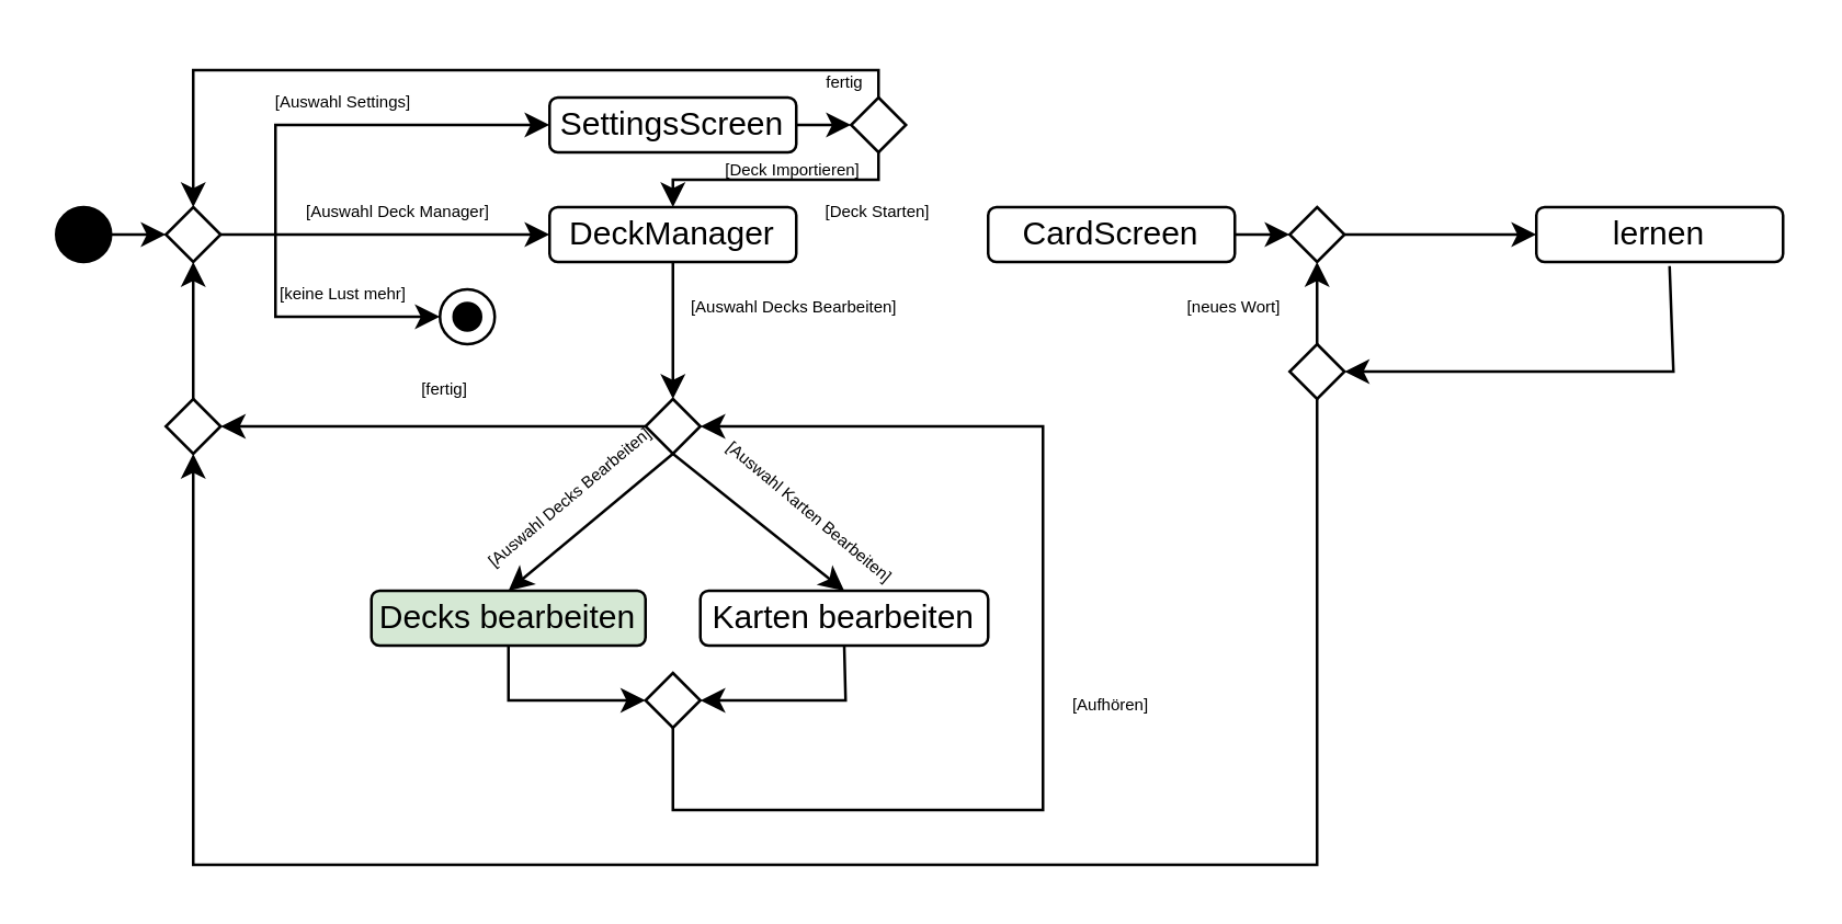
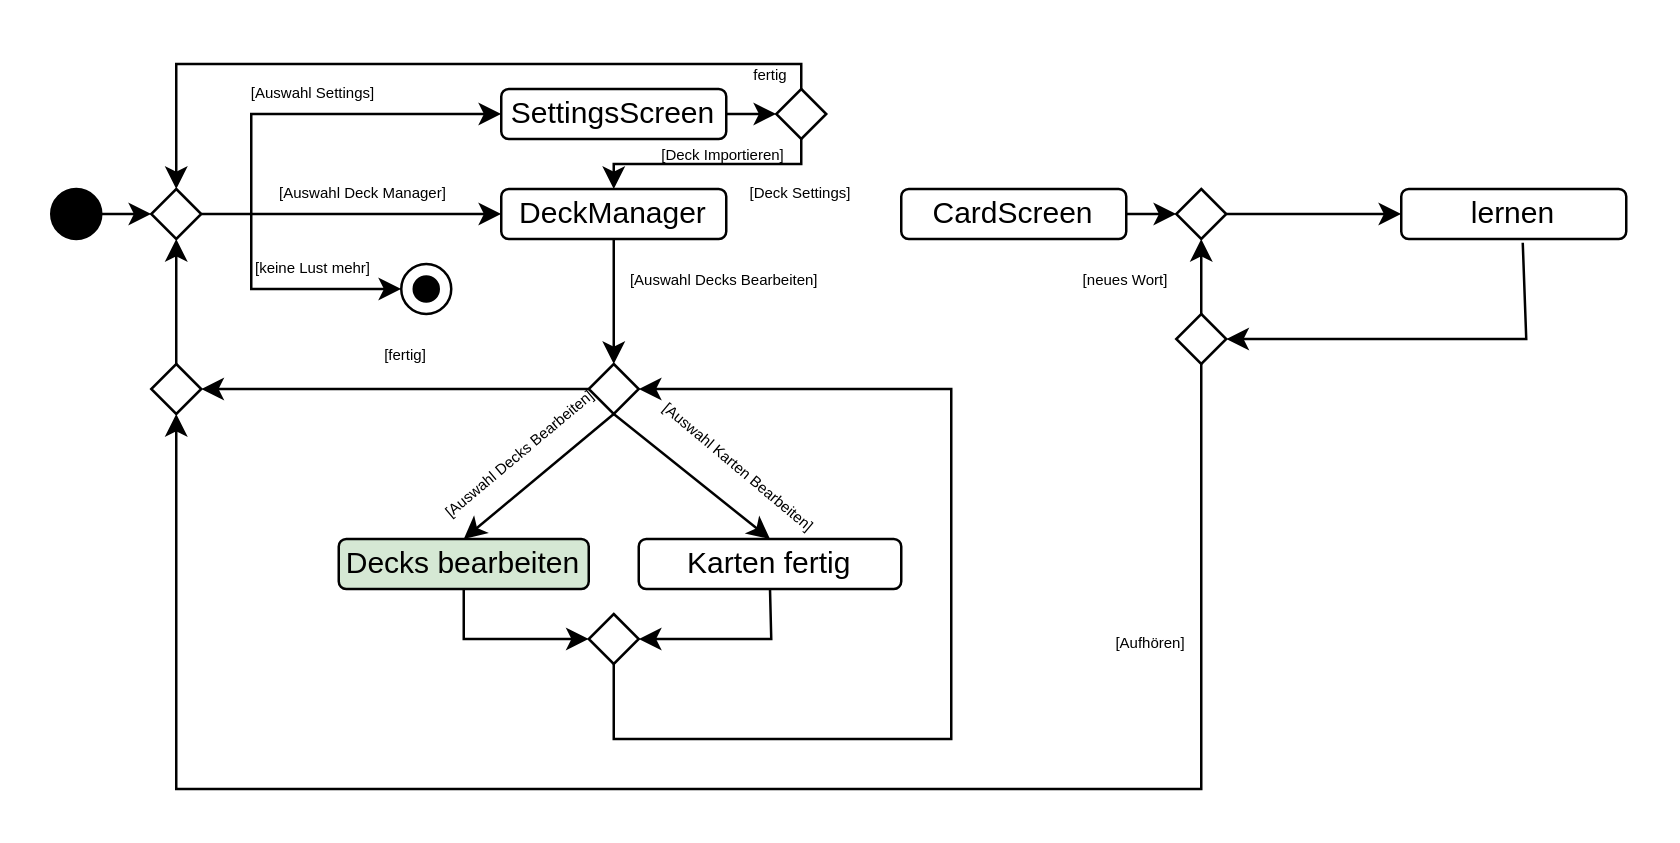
  <mxCell id="0" />
  <mxCell id="1" parent="0" />
  <mxCell id="2" value="" style="ellipse;whiteSpace=wrap;html=1;aspect=fixed;fillColor=#000000;" vertex="1" parent="1"><mxGeometry x="20" y="75" width="20" height="20" as="geometry" /></mxCell>
  <mxCell id="3" value="" style="endArrow=classic;html=1;rounded=0;exitX=1;exitY=0.5;exitDx=0;exitDy=0;entryX=0;entryY=0.5;entryDx=0;entryDy=0;" edge="1" parent="1" source="2" target="4"><mxGeometry width="50" height="50" relative="1" as="geometry"><mxPoint x="330" y="175" as="sourcePoint" /><mxPoint x="60" y="65" as="targetPoint" /></mxGeometry></mxCell>
  <mxCell id="4" value="" style="rhombus;whiteSpace=wrap;html=1;" vertex="1" parent="1"><mxGeometry x="60" y="75" width="20" height="20" as="geometry" /></mxCell>
  <mxCell id="5" value="SettingsScreen" style="rounded=1;whiteSpace=wrap;html=1;" vertex="1" parent="1"><mxGeometry x="200" y="35" width="90" height="20" as="geometry" /></mxCell>
  <mxCell id="6" value="" style="endArrow=none;html=1;rounded=0;exitX=1;exitY=0.5;exitDx=0;exitDy=0;" edge="1" parent="1" source="4"><mxGeometry width="50" height="50" relative="1" as="geometry"><mxPoint x="240" y="155" as="sourcePoint" /><mxPoint x="100" y="85" as="targetPoint" /></mxGeometry></mxCell>
  <mxCell id="7" value="" style="endArrow=classic;html=1;rounded=0;entryX=0;entryY=0.5;entryDx=0;entryDy=0;" edge="1" parent="1" target="5"><mxGeometry width="50" height="50" relative="1" as="geometry"><mxPoint x="100" y="85" as="sourcePoint" /><mxPoint x="290" y="105" as="targetPoint" /><Array as="points"><mxPoint x="100" y="45" /></Array></mxGeometry></mxCell>
  <mxCell id="8" value="DeckManager" style="rounded=1;whiteSpace=wrap;html=1;" vertex="1" parent="1"><mxGeometry x="200" y="75" width="90" height="20" as="geometry" /></mxCell>
  <mxCell id="9" value="" style="endArrow=classic;html=1;rounded=0;entryX=0;entryY=0.5;entryDx=0;entryDy=0;" edge="1" parent="1" target="8"><mxGeometry width="50" height="50" relative="1" as="geometry"><mxPoint x="100" y="85" as="sourcePoint" /><mxPoint x="290" y="105" as="targetPoint" /></mxGeometry></mxCell>
  <mxCell id="10" value="" style="endArrow=classic;html=1;rounded=0;entryX=0;entryY=0.5;entryDx=0;entryDy=0;" edge="1" parent="1"><mxGeometry width="50" height="50" relative="1" as="geometry"><mxPoint x="100" y="85" as="sourcePoint" /><mxPoint x="160" y="115" as="targetPoint" /><Array as="points"><mxPoint x="100" y="115" /></Array></mxGeometry></mxCell>
  <mxCell id="11" value="&lt;font style=&quot;font-size: 6px;&quot;&gt;[keine Lust mehr]&lt;/font&gt;" style="text;html=1;align=center;verticalAlign=middle;whiteSpace=wrap;rounded=0;" vertex="1" parent="1"><mxGeometry x="95" y="90" width="60" height="30" as="geometry" /></mxCell>
  <mxCell id="12" value="" style="endArrow=classic;html=1;rounded=0;entryX=0.5;entryY=0;entryDx=0;entryDy=0;exitX=0.5;exitY=1;exitDx=0;exitDy=0;" edge="1" parent="1" source="37" target="8"><mxGeometry width="50" height="50" relative="1" as="geometry"><mxPoint x="110" y="95" as="sourcePoint" /><mxPoint x="170" y="55" as="targetPoint" /><Array as="points"><mxPoint x="320" y="65" /><mxPoint x="245" y="65" /></Array></mxGeometry></mxCell>
  <mxCell id="13" value="" style="endArrow=classic;html=1;rounded=0;exitX=0.5;exitY=0;exitDx=0;exitDy=0;entryX=0.5;entryY=0;entryDx=0;entryDy=0;" edge="1" parent="1" source="37" target="4"><mxGeometry width="50" height="50" relative="1" as="geometry"><mxPoint x="290" y="75" as="sourcePoint" /><mxPoint x="140" y="25" as="targetPoint" /><Array as="points"><mxPoint x="320" y="25" /><mxPoint x="300" y="25" /><mxPoint x="70" y="25" /></Array></mxGeometry></mxCell>
  <mxCell id="14" value="" style="endArrow=classic;html=1;rounded=0;entryX=0.5;entryY=0;entryDx=0;entryDy=0;exitX=0.5;exitY=1;exitDx=0;exitDy=0;" edge="1" parent="1" source="8" target="15"><mxGeometry width="50" height="50" relative="1" as="geometry"><mxPoint x="205" y="96" as="sourcePoint" /><mxPoint x="205" y="145" as="targetPoint" /><Array as="points" /></mxGeometry></mxCell>
  <mxCell id="15" value="" style="rhombus;whiteSpace=wrap;html=1;" vertex="1" parent="1"><mxGeometry x="235" y="145" width="20" height="20" as="geometry" /></mxCell>
  <mxCell id="16" value="Decks bearbeiten" style="rounded=1;whiteSpace=wrap;html=1;fillColor=#d5e8d4;" vertex="1" parent="1"><mxGeometry x="135" y="215" width="100" height="20" as="geometry" /></mxCell>
  <mxCell id="17" value="" style="endArrow=classic;html=1;rounded=0;exitX=0.5;exitY=1;exitDx=0;exitDy=0;entryX=0.5;entryY=0;entryDx=0;entryDy=0;" edge="1" parent="1" source="15" target="16"><mxGeometry width="50" height="50" relative="1" as="geometry"><mxPoint x="180" y="205" as="sourcePoint" /><mxPoint x="205" y="195" as="targetPoint" /></mxGeometry></mxCell>
  <mxCell id="18" value="" style="endArrow=classic;html=1;rounded=0;exitX=0.5;exitY=1;exitDx=0;exitDy=0;entryX=0.5;entryY=0;entryDx=0;entryDy=0;" edge="1" parent="1" source="15" target="19"><mxGeometry width="50" height="50" relative="1" as="geometry"><mxPoint x="200" y="215" as="sourcePoint" /><mxPoint x="290" y="195" as="targetPoint" /></mxGeometry></mxCell>
- <mxCell id="19" value="Karten bearbeiten" style="rounded=1;whiteSpace=wrap;html=1;" vertex="1" parent="1"><mxGeometry x="255" y="215" width="105" height="20" as="geometry" /></mxCell>
+ <mxCell id="19" value="Karten fertig" style="rounded=1;whiteSpace=wrap;html=1;" vertex="1" parent="1"><mxGeometry x="255" y="215" width="105" height="20" as="geometry" /></mxCell>
  <mxCell id="20" value="" style="ellipse;whiteSpace=wrap;html=1;aspect=fixed;" vertex="1" parent="1"><mxGeometry x="160" y="105" width="20" height="20" as="geometry" /></mxCell>
  <mxCell id="21" value="" style="ellipse;whiteSpace=wrap;html=1;aspect=fixed;strokeColor=default;fillColor=#000000;" vertex="1" parent="1"><mxGeometry x="165" y="110" width="10" height="10" as="geometry" /></mxCell>
  <mxCell id="22" value="&lt;font style=&quot;font-size: 6px; line-height: 80%;&quot;&gt;[Auswahl Settings]&lt;/font&gt;" style="text;html=1;align=center;verticalAlign=middle;whiteSpace=wrap;rounded=0;" vertex="1" parent="1"><mxGeometry x="95" y="25" width="60" height="20" as="geometry" /></mxCell>
  <mxCell id="23" value="&lt;font style=&quot;font-size: 6px; line-height: 80%;&quot;&gt;[Auswahl Deck Manager]&lt;/font&gt;" style="text;html=1;align=center;verticalAlign=middle;whiteSpace=wrap;rounded=0;" vertex="1" parent="1"><mxGeometry x="110" y="65" width="70" height="20" as="geometry" /></mxCell>
  <mxCell id="24" value="&lt;span style=&quot;font-size: 6px;&quot;&gt;[Deck Importieren]&lt;/span&gt;" style="text;html=1;align=center;verticalAlign=middle;whiteSpace=wrap;rounded=0;" vertex="1" parent="1"><mxGeometry x="258.75" y="45" width="60" height="30" as="geometry" /></mxCell>
  <mxCell id="25" value="&lt;font style=&quot;font-size: 6px;&quot;&gt;fertig&lt;/font&gt;" style="text;html=1;align=center;verticalAlign=middle;whiteSpace=wrap;rounded=0;" vertex="1" parent="1"><mxGeometry x="287.5" y="20" width="40" height="15" as="geometry" /></mxCell>
  <mxCell id="26" value="&lt;span style=&quot;font-size: 6px;&quot;&gt;[Auswahl Decks Bearbeiten]&lt;/span&gt;" style="text;html=1;align=center;verticalAlign=middle;whiteSpace=wrap;rounded=0;" vertex="1" parent="1"><mxGeometry x="247.5" y="95" width="82.5" height="30" as="geometry" /></mxCell>
  <mxCell id="27" value="&lt;span style=&quot;font-size: 6px;&quot;&gt;[fertig]&lt;/span&gt;" style="text;html=1;align=center;verticalAlign=middle;whiteSpace=wrap;rounded=0;" vertex="1" parent="1"><mxGeometry x="143.75" y="135" width="36.25" height="10" as="geometry" /></mxCell>
  <mxCell id="28" value="" style="endArrow=classic;html=1;rounded=0;exitX=0.5;exitY=1;exitDx=0;exitDy=0;entryX=1;entryY=0.5;entryDx=0;entryDy=0;" edge="1" parent="1" source="29" target="15"><mxGeometry width="50" height="50" relative="1" as="geometry"><mxPoint x="245" y="245" as="sourcePoint" /><mxPoint x="360" y="285" as="targetPoint" /><Array as="points"><mxPoint x="245" y="295" /><mxPoint x="380" y="295" /><mxPoint x="380" y="155" /></Array></mxGeometry></mxCell>
  <mxCell id="29" value="" style="rhombus;whiteSpace=wrap;html=1;" vertex="1" parent="1"><mxGeometry x="235" y="245" width="20" height="20" as="geometry" /></mxCell>
  <mxCell id="30" value="" style="endArrow=classic;html=1;rounded=0;entryX=0;entryY=0.5;entryDx=0;entryDy=0;exitX=0.5;exitY=1;exitDx=0;exitDy=0;" edge="1" parent="1" source="16" target="29"><mxGeometry width="50" height="50" relative="1" as="geometry"><mxPoint x="110" y="205" as="sourcePoint" /><mxPoint x="160" y="155" as="targetPoint" /><Array as="points"><mxPoint x="185" y="255" /></Array></mxGeometry></mxCell>
  <mxCell id="31" value="" style="endArrow=classic;html=1;rounded=0;entryX=1;entryY=0.5;entryDx=0;entryDy=0;exitX=0.5;exitY=1;exitDx=0;exitDy=0;" edge="1" parent="1" source="19" target="29"><mxGeometry width="50" height="50" relative="1" as="geometry"><mxPoint x="195" y="245" as="sourcePoint" /><mxPoint x="245" y="265" as="targetPoint" /><Array as="points"><mxPoint x="308" y="255" /></Array></mxGeometry></mxCell>
  <mxCell id="32" value="&lt;span style=&quot;font-size: 6px;&quot;&gt;[Auswahl Decks Bearbeiten]&lt;/span&gt;" style="text;html=1;align=center;verticalAlign=middle;whiteSpace=wrap;rounded=0;rotation=-40;" vertex="1" parent="1"><mxGeometry x="165" y="165" width="82.5" height="30" as="geometry" /></mxCell>
  <mxCell id="33" value="&lt;span style=&quot;font-size: 6px;&quot;&gt;[Auswahl Karten Bearbeiten]&lt;/span&gt;" style="text;html=1;align=center;verticalAlign=middle;whiteSpace=wrap;rounded=0;rotation=40;" vertex="1" parent="1"><mxGeometry x="255" y="170" width="82.5" height="30" as="geometry" /></mxCell>
  <mxCell id="34" value="CardScreen" style="rounded=1;whiteSpace=wrap;html=1;" vertex="1" parent="1"><mxGeometry x="360" y="75" width="90" height="20" as="geometry" /></mxCell>
  <mxCell id="35" value="" style="endArrow=classic;html=1;rounded=0;exitX=1;exitY=0.5;exitDx=0;exitDy=0;" edge="1" parent="1" source="34"><mxGeometry width="50" height="50" relative="1" as="geometry"><mxPoint x="290" y="145" as="sourcePoint" /><mxPoint x="470" y="85" as="targetPoint" /></mxGeometry></mxCell>
  <mxCell id="36" value="" style="rhombus;whiteSpace=wrap;html=1;" vertex="1" parent="1"><mxGeometry x="470" y="75" width="20" height="20" as="geometry" /></mxCell>
  <mxCell id="37" value="" style="rhombus;whiteSpace=wrap;html=1;" vertex="1" parent="1"><mxGeometry x="310" y="35" width="20" height="20" as="geometry" /></mxCell>
  <mxCell id="38" value="" style="endArrow=classic;html=1;rounded=0;exitX=1;exitY=0.5;exitDx=0;exitDy=0;" edge="1" parent="1" source="5"><mxGeometry width="50" height="50" relative="1" as="geometry"><mxPoint x="350" y="35" as="sourcePoint" /><mxPoint x="310" y="45" as="targetPoint" /></mxGeometry></mxCell>
  <mxCell id="39" value="" style="endArrow=classic;html=1;rounded=0;entryX=0;entryY=0.5;entryDx=0;entryDy=0;exitX=1;exitY=0.5;exitDx=0;exitDy=0;" edge="1" parent="1" source="36"><mxGeometry width="50" height="50" relative="1" as="geometry"><mxPoint x="430" y="115" as="sourcePoint" /><mxPoint x="560" y="85" as="targetPoint" /></mxGeometry></mxCell>
  <mxCell id="40" value="" style="rhombus;whiteSpace=wrap;html=1;" vertex="1" parent="1"><mxGeometry x="470" y="125" width="20" height="20" as="geometry" /></mxCell>
  <mxCell id="41" value="" style="endArrow=classic;html=1;rounded=0;entryX=0.5;entryY=1;entryDx=0;entryDy=0;exitX=1;exitY=1;exitDx=0;exitDy=0;" edge="1" parent="1" source="47" target="36"><mxGeometry width="50" height="50" relative="1" as="geometry"><mxPoint x="480" y="205" as="sourcePoint" /><mxPoint x="430" y="145" as="targetPoint" /></mxGeometry></mxCell>
  <mxCell id="42" value="" style="rhombus;whiteSpace=wrap;html=1;" vertex="1" parent="1"><mxGeometry x="60" y="145" width="20" height="20" as="geometry" /></mxCell>
  <mxCell id="43" value="" style="endArrow=classic;html=1;rounded=0;entryX=1;entryY=0.5;entryDx=0;entryDy=0;exitX=0;exitY=0.5;exitDx=0;exitDy=0;" edge="1" parent="1" source="15" target="42"><mxGeometry width="50" height="50" relative="1" as="geometry"><mxPoint x="220" y="205" as="sourcePoint" /><mxPoint x="270" y="155" as="targetPoint" /></mxGeometry></mxCell>
  <mxCell id="44" value="" style="endArrow=classic;html=1;rounded=0;entryX=0.5;entryY=1;entryDx=0;entryDy=0;exitX=0.5;exitY=0;exitDx=0;exitDy=0;" edge="1" parent="1" source="42" target="4"><mxGeometry width="50" height="50" relative="1" as="geometry"><mxPoint x="245" y="165" as="sourcePoint" /><mxPoint x="90" y="165" as="targetPoint" /></mxGeometry></mxCell>
  <mxCell id="45" value="" style="endArrow=classic;html=1;rounded=0;entryX=0.5;entryY=1;entryDx=0;entryDy=0;exitX=0.5;exitY=1;exitDx=0;exitDy=0;" edge="1" parent="1" source="40" target="42"><mxGeometry width="50" height="50" relative="1" as="geometry"><mxPoint x="490" y="215" as="sourcePoint" /><mxPoint x="490" y="105" as="targetPoint" /><Array as="points"><mxPoint x="480" y="315" /><mxPoint x="70" y="315" /></Array></mxGeometry></mxCell>
- <mxCell id="46" value="&lt;font style=&quot;font-size: 6px;&quot;&gt;[Deck Starten]&lt;/font&gt;" style="text;html=1;align=center;verticalAlign=middle;whiteSpace=wrap;rounded=0;" vertex="1" parent="1"><mxGeometry x="290" y="60" width="60" height="30" as="geometry" /></mxCell>
+ <mxCell id="46" value="&lt;font style=&quot;font-size: 6px;&quot;&gt;[Deck Settings]&lt;/font&gt;" style="text;html=1;align=center;verticalAlign=middle;whiteSpace=wrap;rounded=0;" vertex="1" parent="1"><mxGeometry x="290" y="60" width="60" height="30" as="geometry" /></mxCell>
  <mxCell id="47" value="&lt;font style=&quot;font-size: 6px;&quot;&gt;[neues Wort]&lt;/font&gt;" style="text;html=1;align=center;verticalAlign=middle;whiteSpace=wrap;rounded=0;" vertex="1" parent="1"><mxGeometry x="420" y="95" width="60" height="30" as="geometry" /></mxCell>
- <mxCell id="48" value="&lt;font style=&quot;font-size: 6px;&quot;&gt;[Aufhören]&lt;/font&gt;" style="text;html=1;align=center;verticalAlign=middle;whiteSpace=wrap;rounded=0;" vertex="1" parent="1"><mxGeometry x="375" y="240" width="60" height="30" as="geometry" /></mxCell>
+ <mxCell id="48" value="&lt;font style=&quot;font-size: 6px;&quot;&gt;[Aufhören]&lt;/font&gt;" style="text;html=1;align=center;verticalAlign=middle;whiteSpace=wrap;rounded=0;" vertex="1" parent="1"><mxGeometry x="430" y="240" width="60" height="30" as="geometry" /></mxCell>
  <mxCell id="49" value="lernen" style="rounded=1;whiteSpace=wrap;html=1;" vertex="1" parent="1"><mxGeometry x="560" y="75" width="90" height="20" as="geometry" /></mxCell>
  <mxCell id="50" value="" style="endArrow=classic;html=1;rounded=0;entryX=1;entryY=0.5;entryDx=0;entryDy=0;exitX=0.54;exitY=1.074;exitDx=0;exitDy=0;exitPerimeter=0;" edge="1" parent="1" source="49" target="40"><mxGeometry width="50" height="50" relative="1" as="geometry"><mxPoint x="400" y="165" as="sourcePoint" /><mxPoint x="450" y="115" as="targetPoint" /><Array as="points"><mxPoint x="610" y="135" /></Array></mxGeometry></mxCell>
